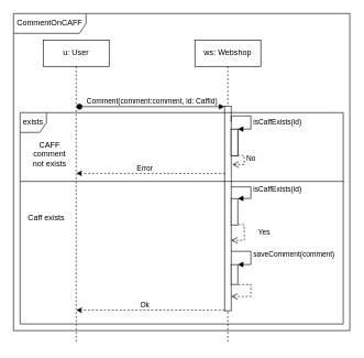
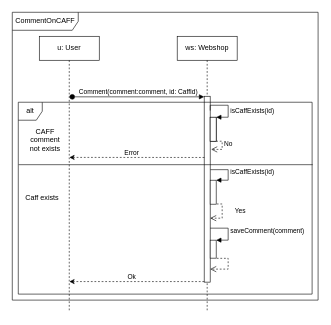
  <mxCell id="0" />
  <mxCell id="1" parent="0" />
  <mxCell id="2" value="CommentOnCAFF" style="shape=umlFrame;whiteSpace=wrap;html=1;width=110;height=30;" parent="1" vertex="1"><mxGeometry x="20" y="20" width="510" height="480" as="geometry" /></mxCell>
  <mxCell id="3" value="u: User" style="shape=umlLifeline;perimeter=lifelinePerimeter;whiteSpace=wrap;html=1;container=1;collapsible=0;recursiveResize=0;outlineConnect=0;" parent="1" vertex="1"><mxGeometry x="65" y="60" width="100" height="460" as="geometry" /></mxCell>
  <mxCell id="4" value="ws: Webshop" style="shape=umlLifeline;perimeter=lifelinePerimeter;whiteSpace=wrap;html=1;container=1;collapsible=0;recursiveResize=0;outlineConnect=0;" parent="1" vertex="1"><mxGeometry x="295" y="60" width="100" height="460" as="geometry" /></mxCell>
  <mxCell id="5" value="" style="html=1;points=[];perimeter=orthogonalPerimeter;" parent="4" vertex="1"><mxGeometry x="45" y="100" width="10" height="310" as="geometry" /></mxCell>
  <mxCell id="6" value="Comment(comment:comment, id: CaffId)" style="html=1;verticalAlign=bottom;startArrow=oval;endArrow=block;startSize=8;" parent="1" edge="1"><mxGeometry relative="1" as="geometry"><mxPoint x="120" y="161" as="sourcePoint" /><Array as="points"><mxPoint x="195" y="161" /></Array><mxPoint x="340" y="161" as="targetPoint" /></mxGeometry></mxCell>
  <mxCell id="7" value="" style="endArrow=classic;html=1;dashed=1;exitX=0;exitY=0.968;exitDx=0;exitDy=0;exitPerimeter=0;" edge="1" parent="1"><mxGeometry width="50" height="50" relative="1" as="geometry"><mxPoint x="340" y="469.08" as="sourcePoint" /><mxPoint x="115.167" y="469.08" as="targetPoint" /></mxGeometry></mxCell>
  <mxCell id="8" value="Ok" style="edgeLabel;html=1;align=center;verticalAlign=middle;resizable=0;points=[];" vertex="1" connectable="0" parent="7"><mxGeometry x="-0.256" y="-3" relative="1" as="geometry"><mxPoint x="-38" y="-6" as="offset" /></mxGeometry></mxCell>
  <mxCell id="9" value="" style="html=1;points=[];perimeter=orthogonalPerimeter;" vertex="1" parent="1"><mxGeometry x="350" y="195" width="10" height="40" as="geometry" /></mxCell>
  <mxCell id="10" value="isCaffExists(id)" style="edgeStyle=orthogonalEdgeStyle;html=1;align=left;spacingLeft=2;endArrow=block;rounded=0;entryX=1;entryY=0;exitX=1;exitY=0.077;exitDx=0;exitDy=0;exitPerimeter=0;" edge="1" target="9" parent="1" source="5"><mxGeometry x="0.211" relative="1" as="geometry"><mxPoint x="355" y="175" as="sourcePoint" /><Array as="points"><mxPoint x="380" y="175" /><mxPoint x="380" y="195" /></Array><mxPoint as="offset" /></mxGeometry></mxCell>
  <mxCell id="11" value="No" style="html=1;verticalAlign=bottom;endArrow=open;dashed=1;endSize=8;entryX=1.167;entryY=0.286;entryDx=0;entryDy=0;entryPerimeter=0;edgeStyle=elbowEdgeStyle;exitX=1;exitY=1;exitDx=0;exitDy=0;exitPerimeter=0;rounded=0;" edge="1" source="12" parent="1" target="5"><mxGeometry x="0.127" y="-10" relative="1" as="geometry"><mxPoint x="-195" y="235" as="sourcePoint" /><mxPoint x="360" y="265" as="targetPoint" /><Array as="points"><mxPoint x="370" y="250" /></Array><mxPoint x="10" y="10" as="offset" /></mxGeometry></mxCell>
  <mxCell id="12" value="" style="html=1;points=[];perimeter=orthogonalPerimeter;" vertex="1" parent="1"><mxGeometry x="350" y="195" width="10" height="40" as="geometry" /></mxCell>
  <mxCell id="13" value="" style="endArrow=classic;html=1;dashed=1;exitX=0.033;exitY=0.323;exitDx=0;exitDy=0;exitPerimeter=0;" edge="1" parent="1"><mxGeometry width="50" height="50" relative="1" as="geometry"><mxPoint x="340.33" y="262.13" as="sourcePoint" /><mxPoint x="115.167" y="262" as="targetPoint" /></mxGeometry></mxCell>
  <mxCell id="14" value="Error" style="edgeLabel;html=1;align=center;verticalAlign=middle;resizable=0;points=[];" vertex="1" connectable="0" parent="13"><mxGeometry x="-0.256" y="-3" relative="1" as="geometry"><mxPoint x="-38" y="-6" as="offset" /></mxGeometry></mxCell>
  <mxCell id="15" value="" style="html=1;points=[];perimeter=orthogonalPerimeter;" vertex="1" parent="1"><mxGeometry x="350" y="300" width="10" height="40" as="geometry" /></mxCell>
  <mxCell id="16" value="isCaffExists(id)" style="edgeStyle=elbowEdgeStyle;html=1;align=left;spacingLeft=2;endArrow=block;rounded=0;entryX=1;entryY=0;exitX=1.033;exitY=0.395;exitDx=0;exitDy=0;exitPerimeter=0;" edge="1" target="15" parent="1" source="5"><mxGeometry relative="1" as="geometry"><mxPoint x="350" y="280" as="sourcePoint" /><Array as="points"><mxPoint x="380" y="290" /></Array></mxGeometry></mxCell>
  <mxCell id="17" value="Yes" style="html=1;verticalAlign=bottom;endArrow=open;dashed=1;endSize=8;entryX=1;entryY=0.656;entryDx=0;entryDy=0;entryPerimeter=0;edgeStyle=elbowEdgeStyle;exitX=1.1;exitY=0.992;exitDx=0;exitDy=0;exitPerimeter=0;rounded=0;" edge="1" source="15" parent="1" target="5"><mxGeometry x="0.241" y="-30" relative="1" as="geometry"><mxPoint x="-195" y="340" as="sourcePoint" /><mxPoint x="360" y="370" as="targetPoint" /><Array as="points"><mxPoint x="370" y="350" /></Array><mxPoint x="30" y="27" as="offset" /></mxGeometry></mxCell>
  <mxCell id="18" value="" style="html=1;points=[];perimeter=orthogonalPerimeter;" vertex="1" parent="1"><mxGeometry x="350" y="400" width="10" height="30" as="geometry" /></mxCell>
  <mxCell id="19" value="saveComment(comment)" style="edgeStyle=orthogonalEdgeStyle;html=1;align=left;spacingLeft=2;endArrow=block;rounded=0;entryX=1;entryY=0;" edge="1" target="18" parent="1"><mxGeometry relative="1" as="geometry"><mxPoint x="350" y="380" as="sourcePoint" /><Array as="points"><mxPoint x="380" y="380" /><mxPoint x="380" y="400" /></Array></mxGeometry></mxCell>
  <mxCell id="20" value="" style="html=1;verticalAlign=bottom;endArrow=open;dashed=1;endSize=8;entryX=1;entryY=0.93;entryDx=0;entryDy=0;entryPerimeter=0;edgeStyle=elbowEdgeStyle;exitX=1.1;exitY=1.011;exitDx=0;exitDy=0;exitPerimeter=0;rounded=0;" edge="1" source="18" parent="1" target="5"><mxGeometry y="40" relative="1" as="geometry"><mxPoint x="-195" y="440" as="sourcePoint" /><mxPoint x="350" y="470" as="targetPoint" /><Array as="points"><mxPoint x="380" y="448" /></Array><mxPoint as="offset" /></mxGeometry></mxCell>
- <mxCell id="21" value="exists" style="shape=umlFrame;whiteSpace=wrap;html=1;width=40;height=30;" vertex="1" parent="1"><mxGeometry x="30" y="170" width="490" height="320" as="geometry" /></mxCell>
+ <mxCell id="21" value="alt" style="shape=umlFrame;whiteSpace=wrap;html=1;width=40;height=30;" vertex="1" parent="1"><mxGeometry x="30" y="170" width="490" height="320" as="geometry" /></mxCell>
  <mxCell id="22" value="" style="endArrow=none;html=1;exitX=-0.001;exitY=0.321;exitDx=0;exitDy=0;exitPerimeter=0;entryX=1;entryY=0.321;entryDx=0;entryDy=0;entryPerimeter=0;" edge="1" parent="1"><mxGeometry width="50" height="50" relative="1" as="geometry"><mxPoint x="30.51" y="274.14" as="sourcePoint" /><mxPoint x="521" y="274.14" as="targetPoint" /></mxGeometry></mxCell>
  <mxCell id="23" value="CAFF comment not exists" style="text;html=1;strokeColor=none;fillColor=none;align=center;verticalAlign=middle;whiteSpace=wrap;rounded=0;" vertex="1" parent="1"><mxGeometry x="40" y="215" width="70" height="35" as="geometry" /></mxCell>
  <mxCell id="24" value="Caff exists" style="text;html=1;strokeColor=none;fillColor=none;align=center;verticalAlign=middle;whiteSpace=wrap;rounded=0;" vertex="1" parent="1"><mxGeometry x="30" y="320" width="80" height="20" as="geometry" /></mxCell>
